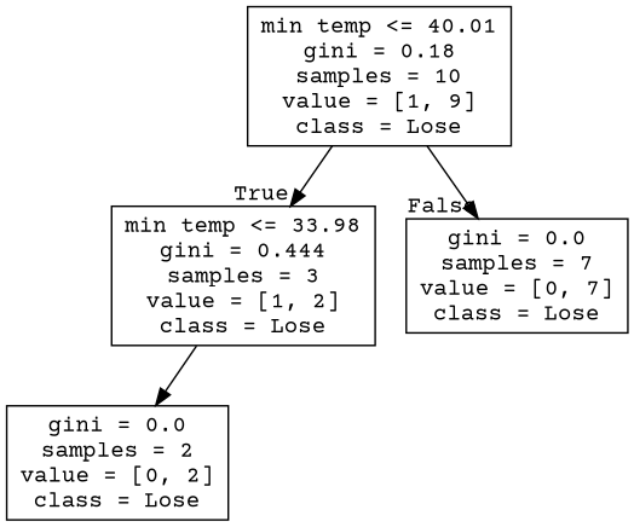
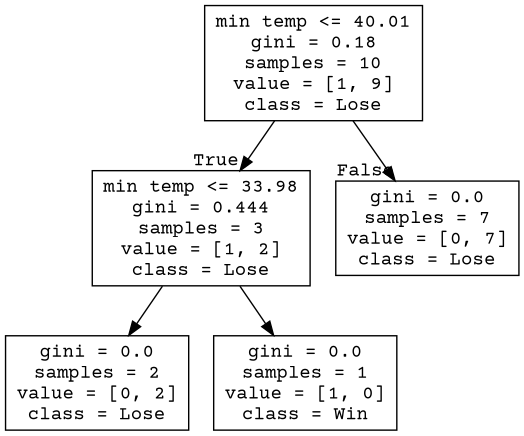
  digraph {
    fontname="Courier Prime"
    node [shape=box fontname="Courier Prime"]
    edge [fontname="Courier Prime"]
    n1 [label="min temp <= 40.01\ngini = 0.18\nsamples = 10\nvalue = [1, 9]\nclass = Lose"]
    n2 [label="min temp <= 33.98\ngini = 0.444\nsamples = 3\nvalue = [1, 2]\nclass = Lose"]
    n3 [label="gini = 0.0\nsamples = 7\nvalue = [0, 7]\nclass = Lose"]
    n4 [label="gini = 0.0\nsamples = 2\nvalue = [0, 2]\nclass = Lose"]
+   n5 [label="gini = 0.0\nsamples = 1\nvalue = [1, 0]\nclass = Win"]
    n1 -> n2 [headlabel=True labelangle=45 labeldistance=2.5]
    n1 -> n3 [headlabel=False labelangle=-45 labeldistance=2.5]
    n2 -> n4
+   n2 -> n5
  }
